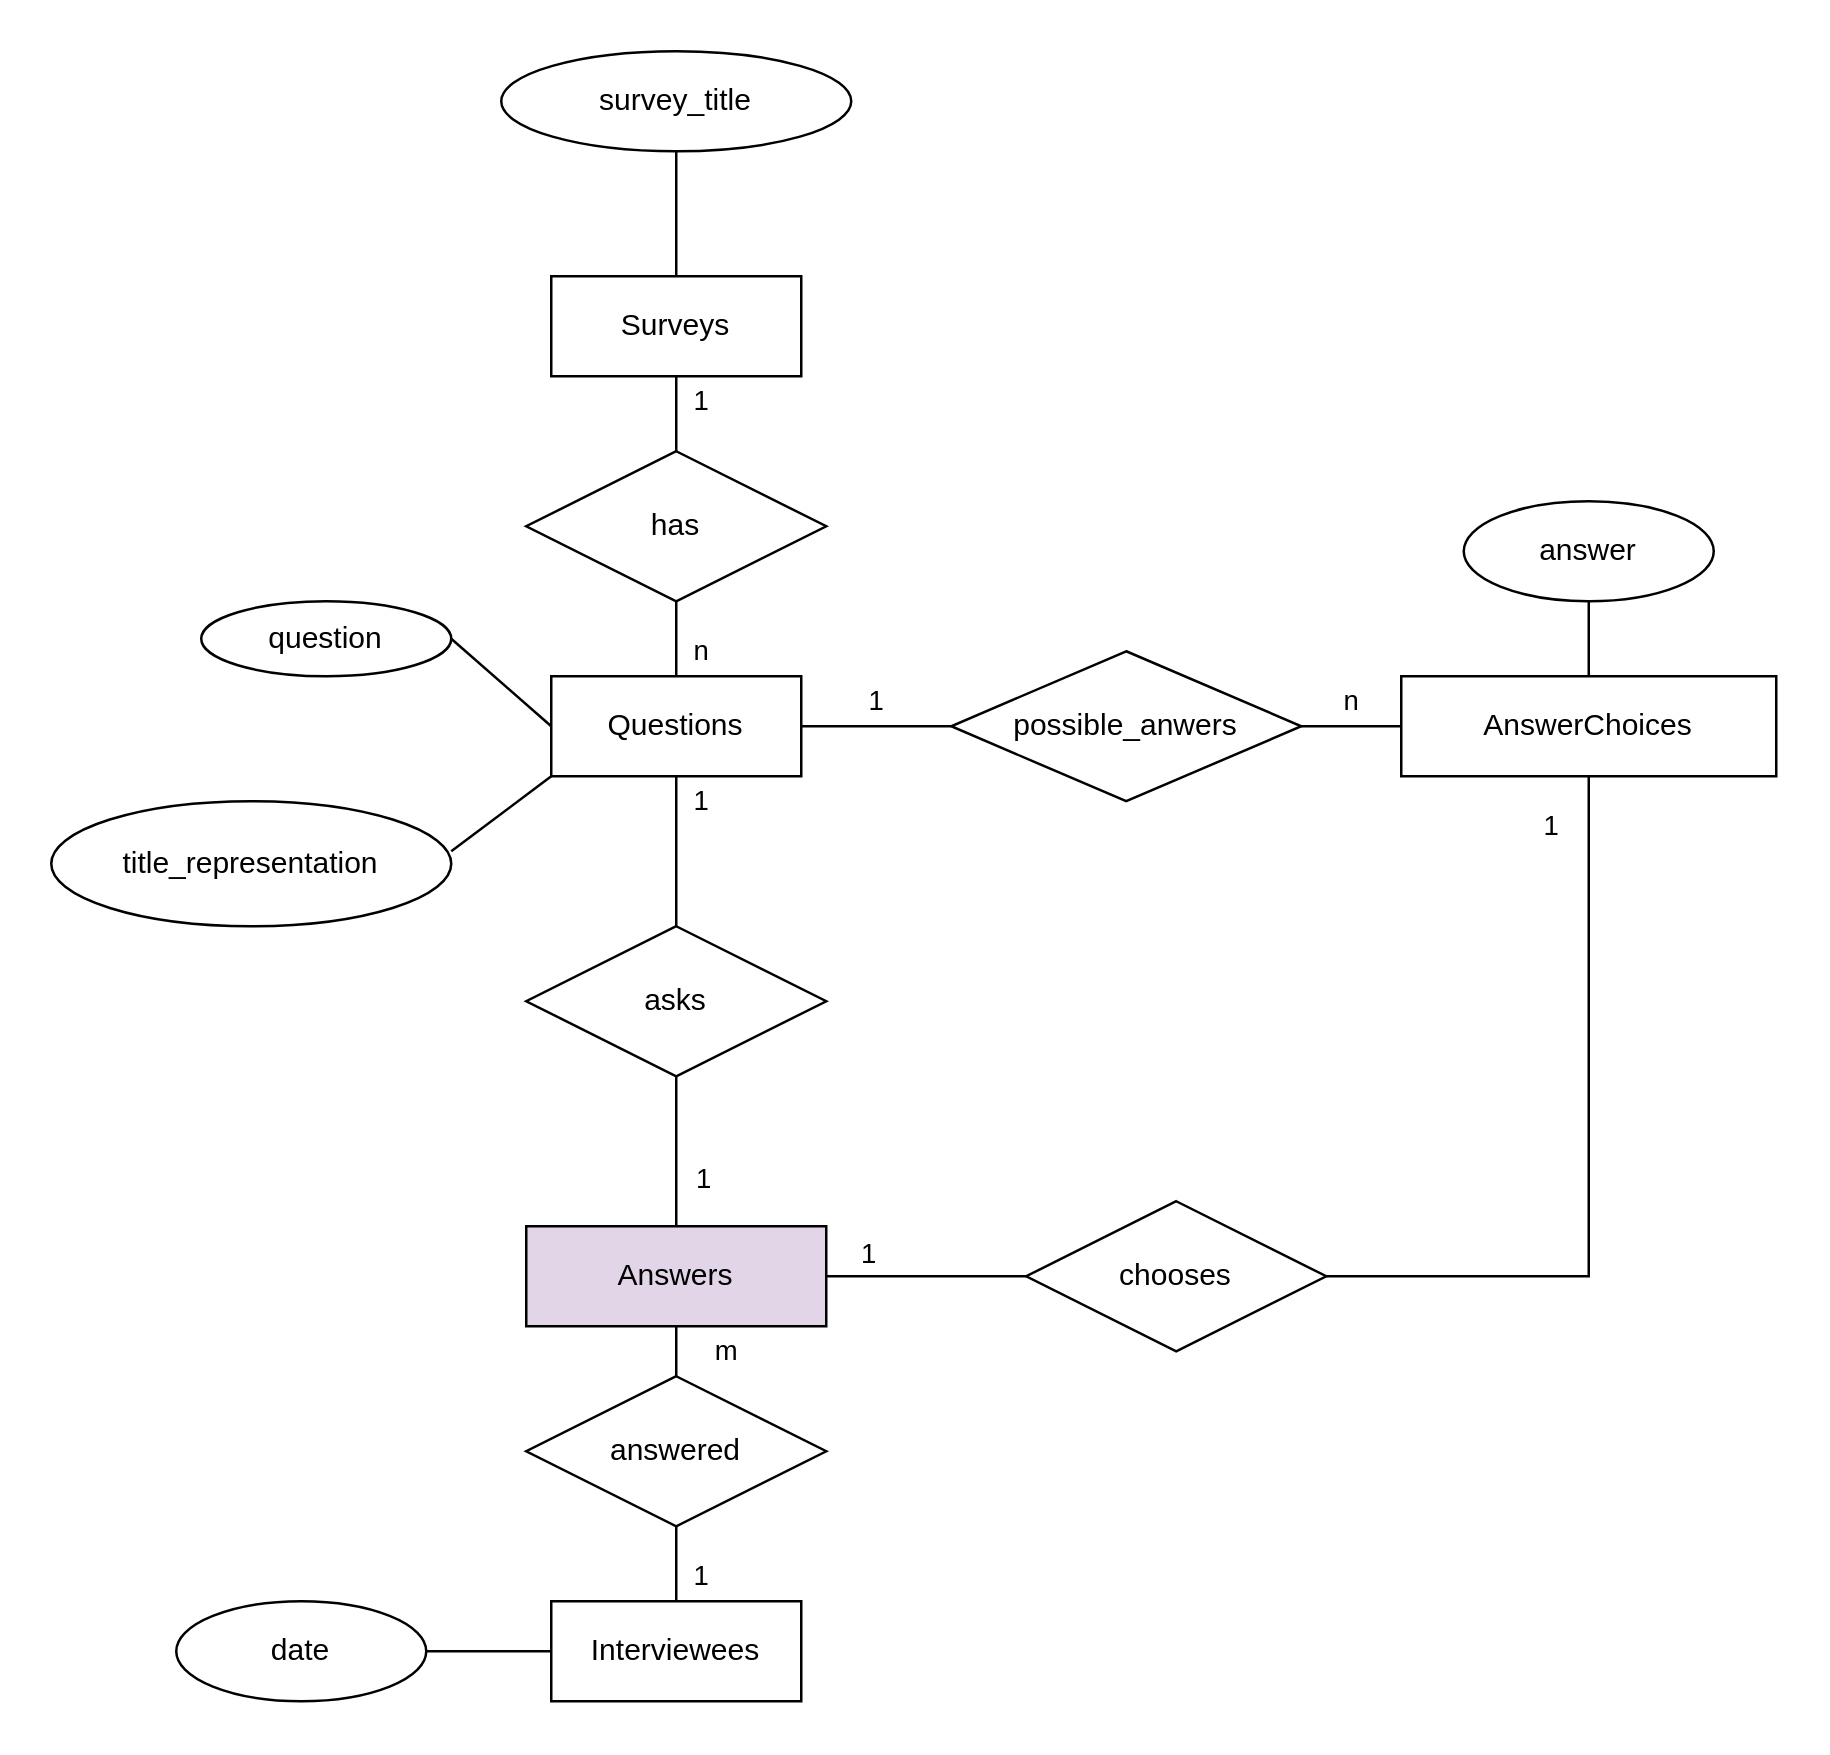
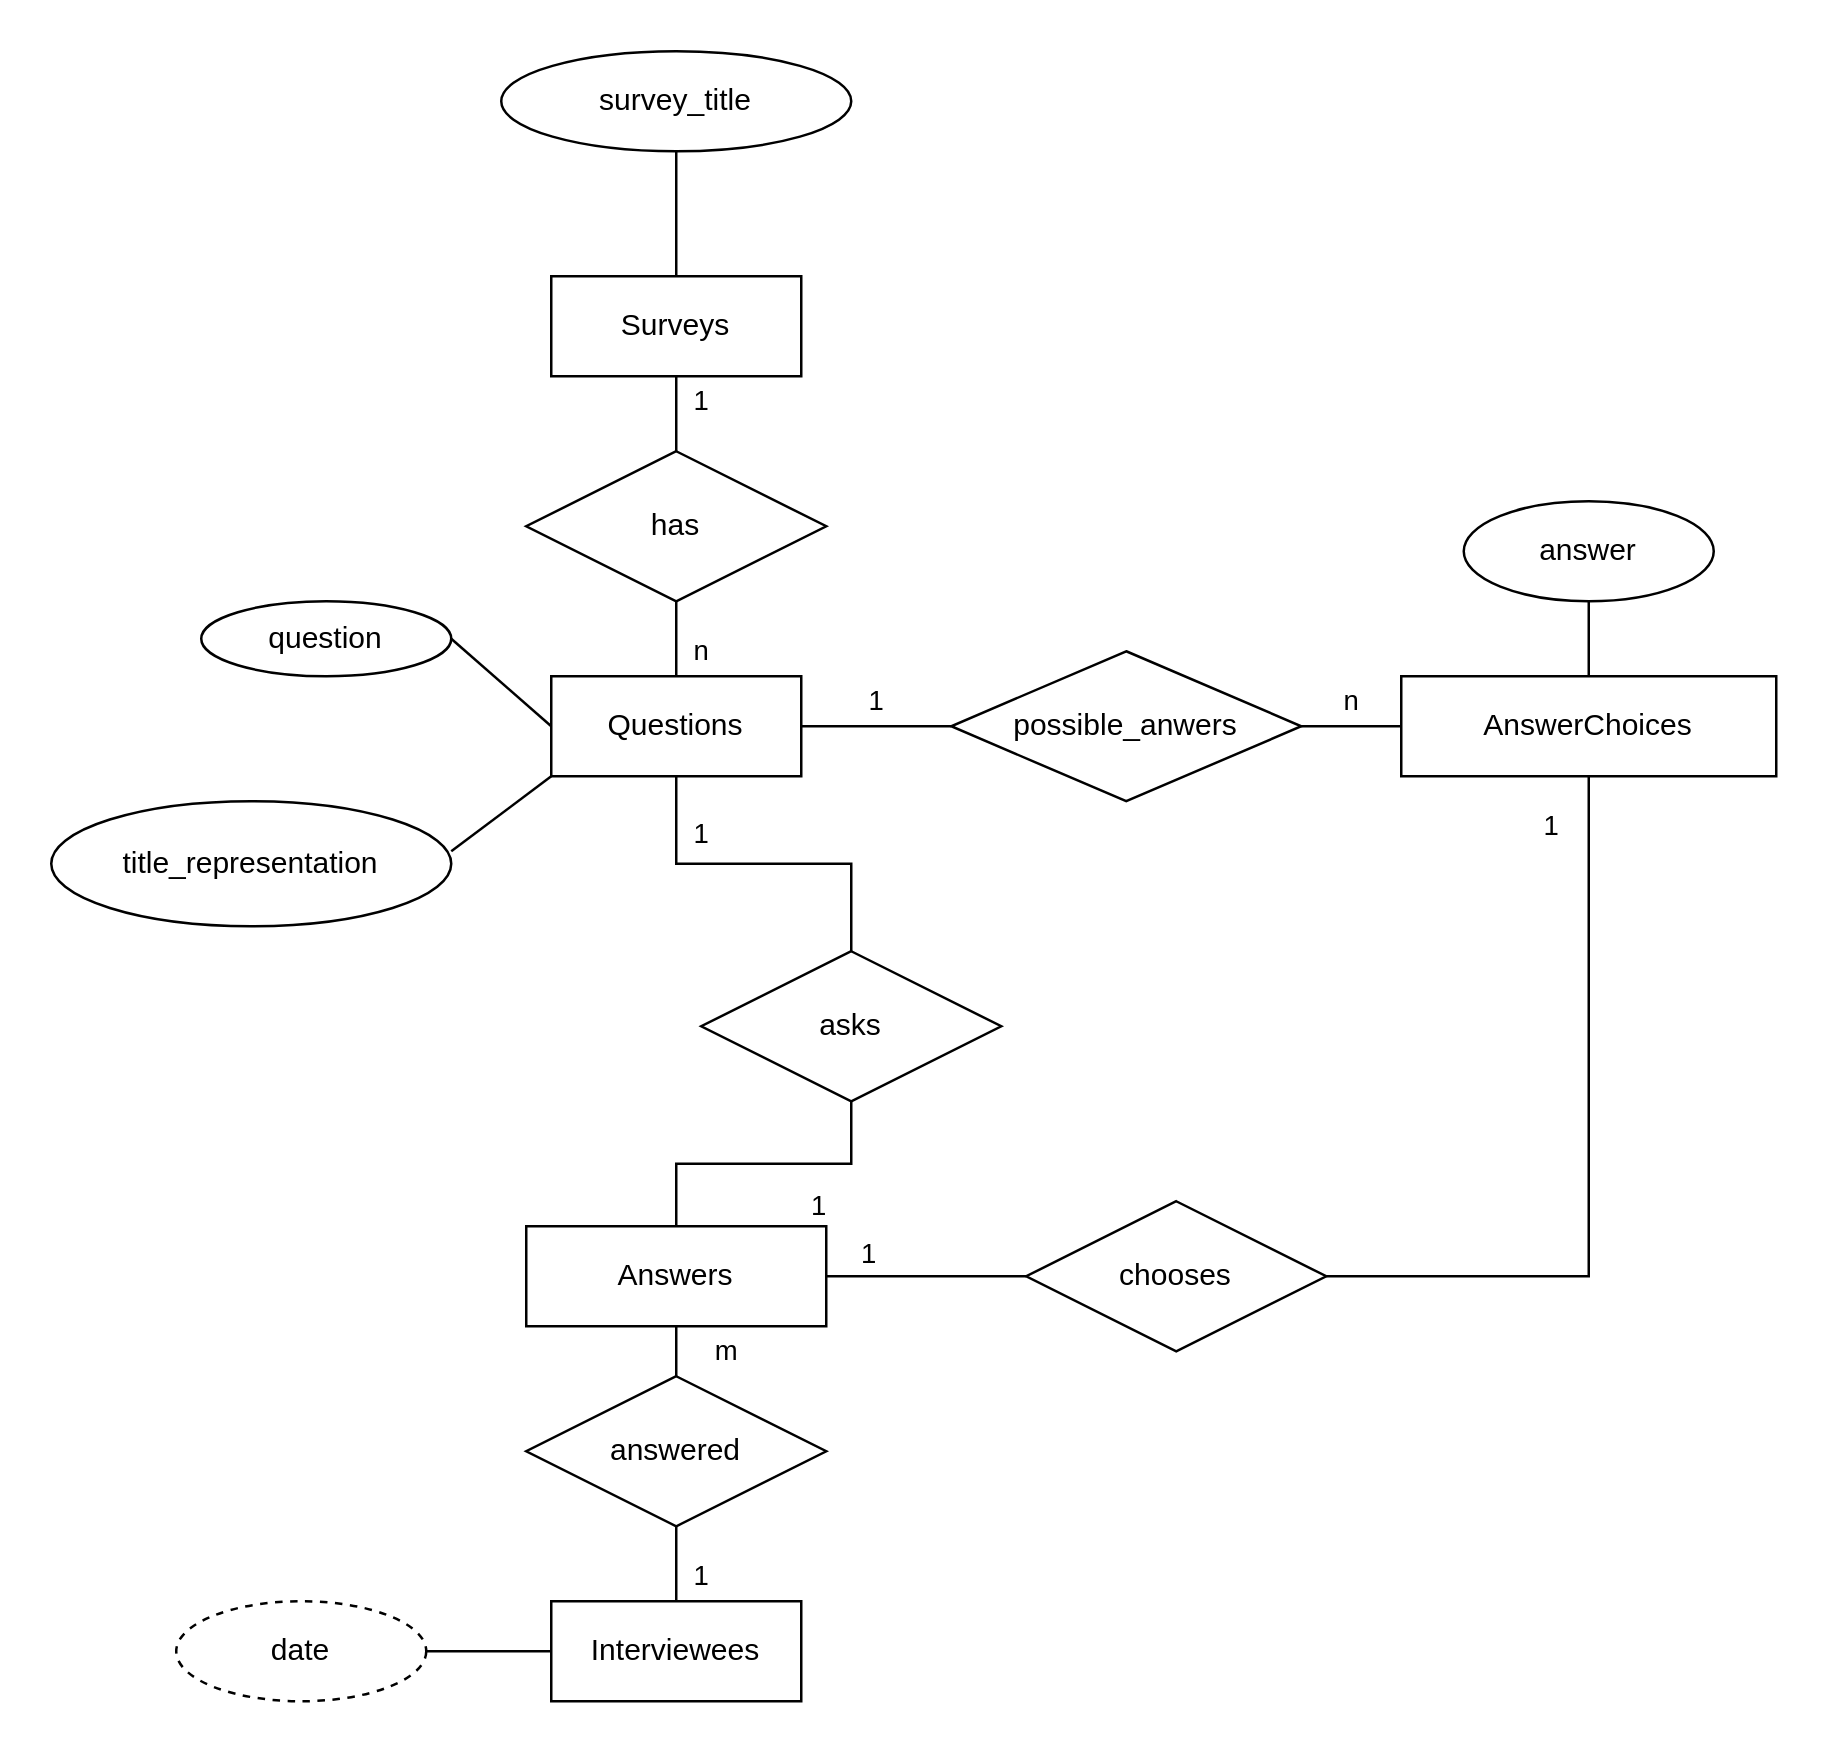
  <mxCell id="0" />
  <mxCell id="1" parent="0" />
  <mxCell id="2" value="Surveys" style="whiteSpace=wrap;html=1;align=center;" parent="1" vertex="1"><mxGeometry x="220" y="110" width="100" height="40" as="geometry" /></mxCell>
  <mxCell id="3" style="edgeStyle=orthogonalEdgeStyle;rounded=0;orthogonalLoop=1;jettySize=auto;html=1;exitX=0.5;exitY=1;exitDx=0;exitDy=0;endArrow=none;endFill=0;" parent="1" source="4" target="2" edge="1"><mxGeometry relative="1" as="geometry" /></mxCell>
  <mxCell id="4" value="survey_title" style="ellipse;whiteSpace=wrap;html=1;align=center;" parent="1" vertex="1"><mxGeometry x="200" y="20" width="140" height="40" as="geometry" /></mxCell>
  <mxCell id="5" value="1" style="edgeStyle=orthogonalEdgeStyle;rounded=0;orthogonalLoop=1;jettySize=auto;html=1;exitX=1;exitY=0.5;exitDx=0;exitDy=0;endArrow=none;endFill=0;" parent="1" source="8" target="15" edge="1"><mxGeometry y="10" relative="1" as="geometry"><mxPoint x="380" y="290" as="targetPoint" /><mxPoint as="offset" /></mxGeometry></mxCell>
  <mxCell id="6" value="1" style="edgeStyle=orthogonalEdgeStyle;rounded=0;orthogonalLoop=1;jettySize=auto;html=1;endArrow=none;endFill=0;" parent="1" source="8" target="24" edge="1"><mxGeometry x="-0.667" y="10" relative="1" as="geometry"><mxPoint x="270" y="400" as="targetPoint" /><Array as="points" /><mxPoint as="offset" /></mxGeometry></mxCell>
  <mxCell id="7" style="edgeStyle=none;rounded=0;orthogonalLoop=1;jettySize=auto;html=1;exitX=0;exitY=1;exitDx=0;exitDy=0;endArrow=none;endFill=0;" parent="1" source="8" edge="1"><mxGeometry relative="1" as="geometry"><mxPoint x="180" y="340" as="targetPoint" /></mxGeometry></mxCell>
  <mxCell id="8" value="Questions" style="whiteSpace=wrap;html=1;align=center;" parent="1" vertex="1"><mxGeometry x="220" y="270" width="100" height="40" as="geometry" /></mxCell>
  <mxCell id="9" style="rounded=0;orthogonalLoop=1;jettySize=auto;html=1;exitX=1;exitY=0.5;exitDx=0;exitDy=0;endArrow=none;endFill=0;" parent="1" source="10" edge="1"><mxGeometry relative="1" as="geometry"><mxPoint x="220" y="290" as="targetPoint" /><Array as="points"><mxPoint x="220" y="290" /></Array></mxGeometry></mxCell>
  <mxCell id="10" value="question" style="ellipse;whiteSpace=wrap;html=1;align=center;" parent="1" vertex="1"><mxGeometry x="80" y="240" width="100" height="30" as="geometry" /></mxCell>
  <mxCell id="11" value="1" style="edgeStyle=orthogonalEdgeStyle;rounded=0;orthogonalLoop=1;jettySize=auto;html=1;exitX=0.5;exitY=0;exitDx=0;exitDy=0;entryX=0.5;entryY=1;entryDx=0;entryDy=0;endArrow=none;endFill=0;" parent="1" source="13" target="2" edge="1"><mxGeometry x="0.333" y="-10" relative="1" as="geometry"><mxPoint as="offset" /></mxGeometry></mxCell>
  <mxCell id="12" value="n" style="edgeStyle=orthogonalEdgeStyle;rounded=0;orthogonalLoop=1;jettySize=auto;html=1;exitX=0.5;exitY=1;exitDx=0;exitDy=0;entryX=0.5;entryY=0;entryDx=0;entryDy=0;endArrow=none;endFill=0;" parent="1" source="13" target="8" edge="1"><mxGeometry x="0.333" y="10" relative="1" as="geometry"><mxPoint as="offset" /></mxGeometry></mxCell>
  <mxCell id="13" value="has" style="shape=rhombus;perimeter=rhombusPerimeter;whiteSpace=wrap;html=1;align=center;" parent="1" vertex="1"><mxGeometry x="210" y="180" width="120" height="60" as="geometry" /></mxCell>
  <mxCell id="14" value="n" style="edgeStyle=orthogonalEdgeStyle;rounded=0;orthogonalLoop=1;jettySize=auto;html=1;exitX=1;exitY=0.5;exitDx=0;exitDy=0;entryX=0;entryY=0.5;entryDx=0;entryDy=0;endArrow=none;endFill=0;" parent="1" source="15" target="17" edge="1"><mxGeometry y="10" relative="1" as="geometry"><mxPoint as="offset" /></mxGeometry></mxCell>
  <mxCell id="15" value="possible_anwers" style="shape=rhombus;perimeter=rhombusPerimeter;whiteSpace=wrap;html=1;align=center;" parent="1" vertex="1"><mxGeometry x="380" y="260" width="140" height="60" as="geometry" /></mxCell>
  <mxCell id="16" style="edgeStyle=orthogonalEdgeStyle;rounded=0;orthogonalLoop=1;jettySize=auto;html=1;exitX=0.5;exitY=0;exitDx=0;exitDy=0;entryX=0.5;entryY=1;entryDx=0;entryDy=0;endArrow=none;endFill=0;" parent="1" source="17" target="18" edge="1"><mxGeometry relative="1" as="geometry" /></mxCell>
  <mxCell id="17" value="AnswerChoices" style="whiteSpace=wrap;html=1;align=center;" parent="1" vertex="1"><mxGeometry x="560" y="270" width="150" height="40" as="geometry" /></mxCell>
  <mxCell id="18" value="answer" style="ellipse;whiteSpace=wrap;html=1;align=center;" parent="1" vertex="1"><mxGeometry x="585" y="200" width="100" height="40" as="geometry" /></mxCell>
  <mxCell id="19" style="edgeStyle=orthogonalEdgeStyle;rounded=0;orthogonalLoop=1;jettySize=auto;html=1;exitX=1;exitY=0.5;exitDx=0;exitDy=0;entryX=0;entryY=0.5;entryDx=0;entryDy=0;endArrow=none;endFill=0;" parent="1" source="21" target="26" edge="1"><mxGeometry relative="1" as="geometry" /></mxCell>
  <mxCell id="20" value="1" style="edgeLabel;html=1;align=center;verticalAlign=middle;resizable=0;points=[];" parent="19" vertex="1" connectable="0"><mxGeometry x="-0.185" y="2" relative="1" as="geometry"><mxPoint x="-17" y="-8" as="offset" /></mxGeometry></mxCell>
- <mxCell id="21" value="Answers" style="whiteSpace=wrap;html=1;align=center;fillColor=#e1d5e7;" parent="1" vertex="1"><mxGeometry x="210" y="490" width="120" height="40" as="geometry" /></mxCell>
+ <mxCell id="21" value="Answers" style="whiteSpace=wrap;html=1;align=center;" parent="1" vertex="1"><mxGeometry x="210" y="490" width="120" height="40" as="geometry" /></mxCell>
  <mxCell id="22" style="edgeStyle=orthogonalEdgeStyle;rounded=0;orthogonalLoop=1;jettySize=auto;html=1;exitX=0.5;exitY=1;exitDx=0;exitDy=0;entryX=0.5;entryY=0;entryDx=0;entryDy=0;endArrow=none;endFill=0;" parent="1" source="24" target="21" edge="1"><mxGeometry relative="1" as="geometry" /></mxCell>
  <mxCell id="23" value="1" style="edgeLabel;html=1;align=center;verticalAlign=middle;resizable=0;points=[];" parent="22" vertex="1" connectable="0"><mxGeometry x="-0.189" relative="1" as="geometry"><mxPoint x="10" y="16" as="offset" /></mxGeometry></mxCell>
- <mxCell id="24" value="asks" style="shape=rhombus;perimeter=rhombusPerimeter;whiteSpace=wrap;html=1;align=center;" parent="1" vertex="1"><mxGeometry x="210" y="370" width="120" height="60" as="geometry" /></mxCell>
+ <mxCell id="24" value="asks" style="shape=rhombus;perimeter=rhombusPerimeter;whiteSpace=wrap;html=1;align=center;" parent="1" vertex="1"><mxGeometry x="280" y="380" width="120" height="60" as="geometry" /></mxCell>
  <mxCell id="25" value="1" style="edgeStyle=orthogonalEdgeStyle;rounded=0;orthogonalLoop=1;jettySize=auto;html=1;exitX=1;exitY=0.5;exitDx=0;exitDy=0;entryX=0.5;entryY=1;entryDx=0;entryDy=0;endArrow=none;endFill=0;" parent="1" source="26" target="17" edge="1"><mxGeometry x="0.869" y="15" relative="1" as="geometry"><mxPoint as="offset" /></mxGeometry></mxCell>
  <mxCell id="26" value="chooses" style="shape=rhombus;perimeter=rhombusPerimeter;whiteSpace=wrap;html=1;align=center;" parent="1" vertex="1"><mxGeometry x="410" y="480" width="120" height="60" as="geometry" /></mxCell>
  <mxCell id="27" style="edgeStyle=orthogonalEdgeStyle;rounded=0;orthogonalLoop=1;jettySize=auto;html=1;entryX=1;entryY=0.5;entryDx=0;entryDy=0;endArrow=none;endFill=0;" parent="1" source="29" target="30" edge="1"><mxGeometry relative="1" as="geometry" /></mxCell>
  <mxCell id="28" value="1" style="edgeStyle=orthogonalEdgeStyle;rounded=0;orthogonalLoop=1;jettySize=auto;html=1;exitX=0.5;exitY=0;exitDx=0;exitDy=0;entryX=0.5;entryY=1;entryDx=0;entryDy=0;endArrow=none;endFill=0;" parent="1" source="29" target="32" edge="1"><mxGeometry x="-0.333" y="-10" relative="1" as="geometry"><mxPoint as="offset" /></mxGeometry></mxCell>
  <mxCell id="29" value="Interviewees" style="whiteSpace=wrap;html=1;align=center;" parent="1" vertex="1"><mxGeometry x="220" y="640" width="100" height="40" as="geometry" /></mxCell>
- <mxCell id="30" value="date" style="ellipse;whiteSpace=wrap;html=1;align=center;" parent="1" vertex="1"><mxGeometry x="70" y="640" width="100" height="40" as="geometry" /></mxCell>
+ <mxCell id="30" value="date" style="ellipse;whiteSpace=wrap;html=1;align=center;dashed=1;" parent="1" vertex="1"><mxGeometry x="70" y="640" width="100" height="40" as="geometry" /></mxCell>
  <mxCell id="31" value="m" style="edgeStyle=orthogonalEdgeStyle;rounded=0;orthogonalLoop=1;jettySize=auto;html=1;exitX=0.5;exitY=0;exitDx=0;exitDy=0;entryX=0.5;entryY=1;entryDx=0;entryDy=0;endArrow=none;endFill=0;" parent="1" source="32" target="21" edge="1"><mxGeometry y="-20" relative="1" as="geometry"><mxPoint as="offset" /></mxGeometry></mxCell>
  <mxCell id="32" value="answered" style="shape=rhombus;perimeter=rhombusPerimeter;whiteSpace=wrap;html=1;align=center;" parent="1" vertex="1"><mxGeometry x="210" y="550" width="120" height="60" as="geometry" /></mxCell>
  <mxCell id="33" value="title_representation" style="ellipse;whiteSpace=wrap;html=1;align=center;" parent="1" vertex="1"><mxGeometry x="20" y="320" width="160" height="50" as="geometry" /></mxCell>
